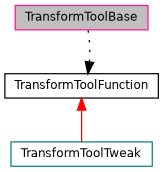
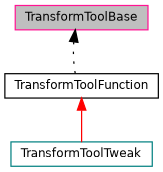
  digraph {
    node [fillcolor=white fontname=Helvetica fontsize=10 shape=record style=filled]
    edge [dir=back fontname=Helvetica fontsize=10 labelfontname=Helvetica labelfontsize=10]
    n1 [color=deeppink fillcolor=grey75 fontcolor=black height=0.2 label=TransformToolBase width=0.4]
    n2 [color=black height=0.2 label=TransformToolFunction width=0.4]
    n3 [color=teal height=0.2 label=TransformToolTweak width=0.4]
-   n2 -> n1 [color=black style=dotted]
+   n1 -> n2 [color=black style=dotted]
    n2 -> n3 [color=red style=solid]
  }
